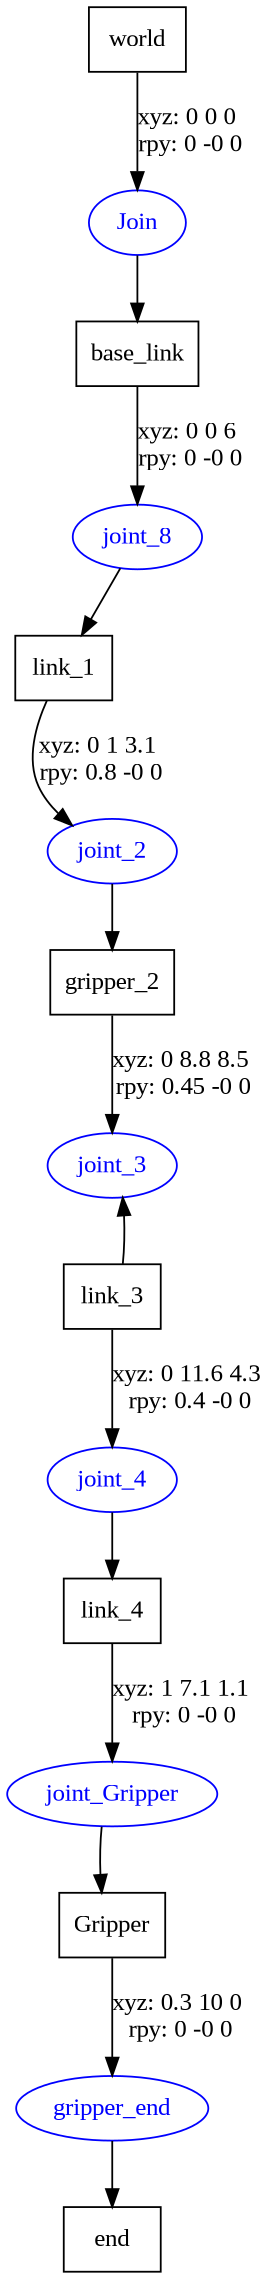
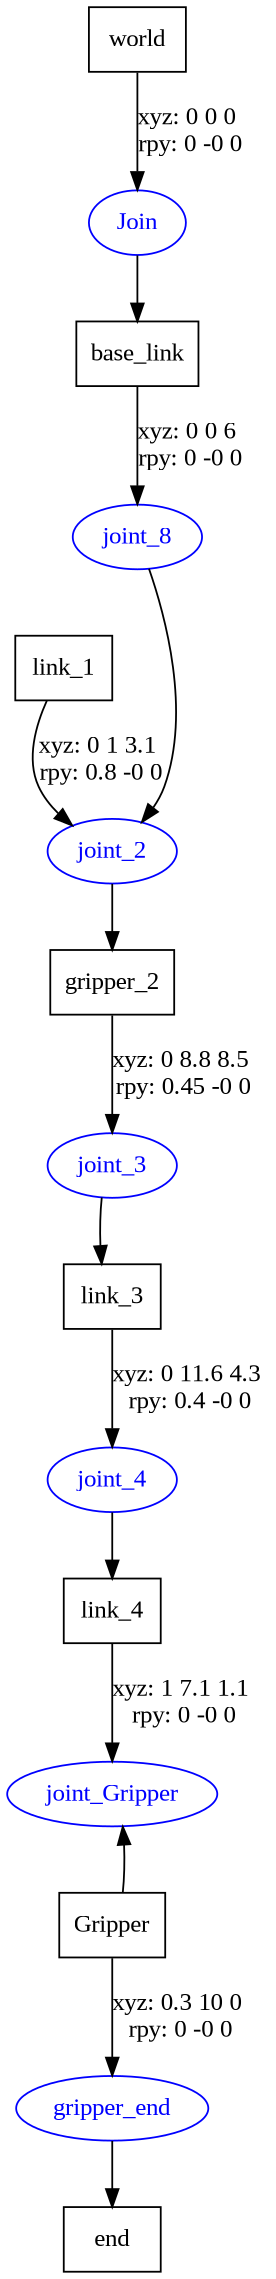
  digraph {
    fontname="Liberation Serif"
    node [fontname="Liberation Serif" shape=box]
    edge [fontname="Liberation Serif"]
    n1 [label=world]
    Join [color=blue fontcolor=blue shape=ellipse]
    n3 [label=base_link]
    n4 [color=blue fontcolor=blue label=joint_8 shape=ellipse]
    n5 [label=link_1]
    joint_2 [color=blue fontcolor=blue shape=ellipse]
    n7 [label=gripper_2]
    joint_3 [color=blue fontcolor=blue shape=ellipse]
    n9 [label=link_3]
    joint_4 [color=blue fontcolor=blue shape=ellipse]
    n11 [label=link_4]
    joint_Gripper [color=blue fontcolor=blue shape=ellipse]
    n13 [label=Gripper]
    gripper_end [color=blue fontcolor=blue shape=ellipse]
    n15 [label=end]
    n1 -> Join [label="xyz: 0 0 0 \nrpy: 0 -0 0"]
    Join -> n3
    n3 -> n4 [label="xyz: 0 0 6 \nrpy: 0 -0 0"]
-   n4 -> n5
+   n4 -> joint_2
    n5 -> joint_2 [label="xyz: 0 1 3.1 \nrpy: 0.8 -0 0"]
    joint_2 -> n7
    n7 -> joint_3 [label="xyz: 0 8.8 8.5 \nrpy: 0.45 -0 0"]
-   n9 -> joint_3
+   joint_3 -> n9
    n9 -> joint_4 [label="xyz: 0 11.6 4.3 \nrpy: 0.4 -0 0"]
    joint_4 -> n11
    n11 -> joint_Gripper [label="xyz: 1 7.1 1.1 \nrpy: 0 -0 0"]
-   joint_Gripper -> n13
+   n13 -> joint_Gripper
    n13 -> gripper_end [label="xyz: 0.3 10 0 \nrpy: 0 -0 0"]
    gripper_end -> n15
  }
